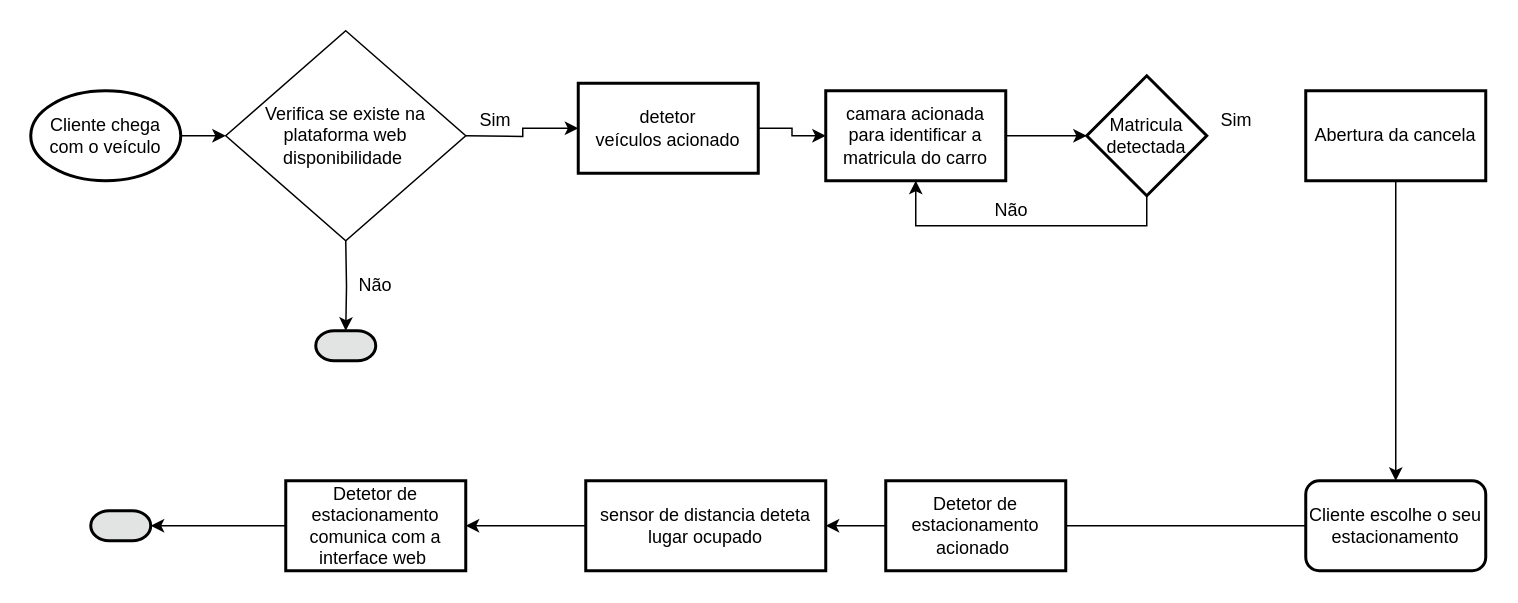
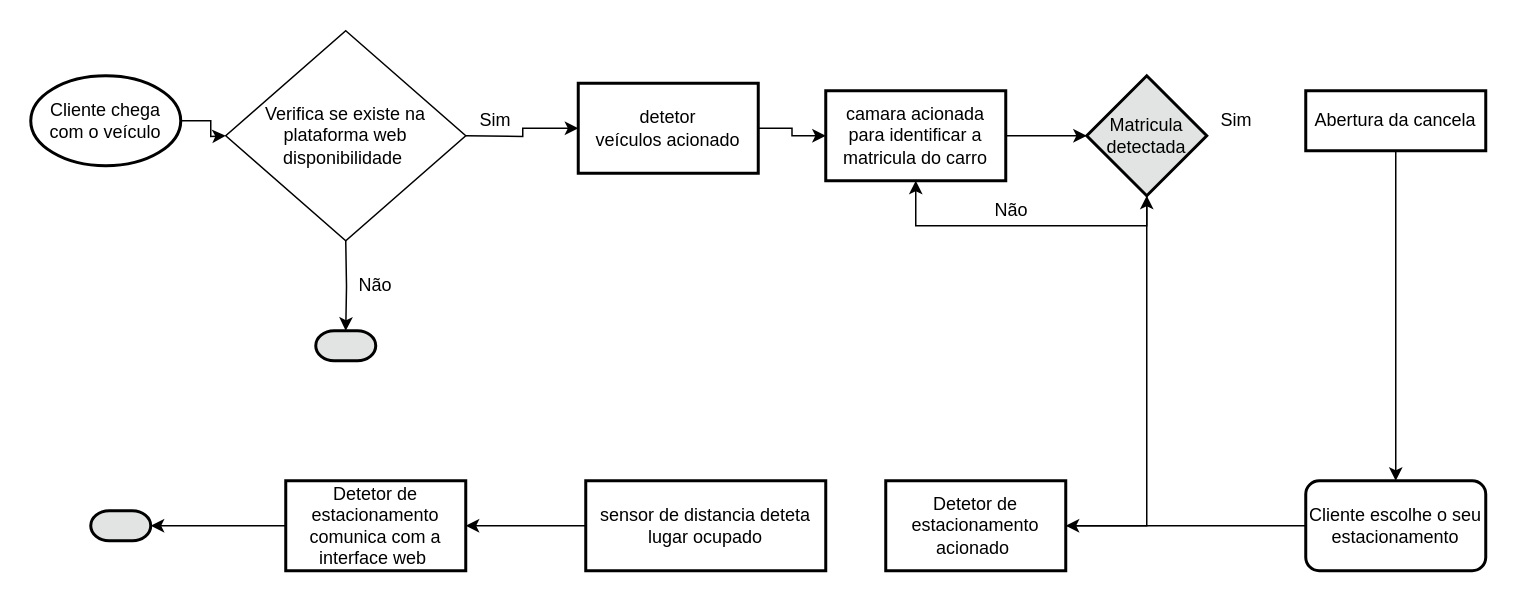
  <mxCell id="0" />
  <mxCell id="1" parent="0" />
  <mxCell id="2" value="" style="edgeStyle=orthogonalEdgeStyle;rounded=0;orthogonalLoop=1;jettySize=auto;html=1;" edge="1" parent="1" source="3"><mxGeometry relative="1" as="geometry"><mxPoint x="150" y="90" as="targetPoint" /></mxGeometry></mxCell>
- <mxCell id="3" value="Cliente chega com o veículo" style="strokeWidth=2;html=1;shape=mxgraph.flowchart.start_1;whiteSpace=wrap;" vertex="1" parent="1"><mxGeometry x="20" y="60" width="100" height="60" as="geometry" /></mxCell>
+ <mxCell id="3" value="Cliente chega com o veículo" style="strokeWidth=2;html=1;shape=mxgraph.flowchart.start_1;whiteSpace=wrap;" vertex="1" parent="1"><mxGeometry x="20" y="50" width="100" height="60" as="geometry" /></mxCell>
  <mxCell id="4" value="" style="edgeStyle=orthogonalEdgeStyle;rounded=0;orthogonalLoop=1;jettySize=auto;html=1;exitX=1;exitY=0.5;exitDx=0;exitDy=0;" edge="1" parent="1" source="7" target="6"><mxGeometry relative="1" as="geometry"><mxPoint x="470" y="90" as="sourcePoint" /></mxGeometry></mxCell>
  <mxCell id="5" value="" style="edgeStyle=orthogonalEdgeStyle;rounded=0;orthogonalLoop=1;jettySize=auto;html=1;" edge="1" parent="1" source="6" target="9"><mxGeometry relative="1" as="geometry" /></mxCell>
  <mxCell id="6" value="camara acionada para identificar a matricula do carro" style="whiteSpace=wrap;html=1;strokeWidth=2;" vertex="1" parent="1"><mxGeometry x="550" y="60" width="120" height="60" as="geometry" /></mxCell>
  <mxCell id="7" value="&lt;span&gt;detetor veículos&amp;nbsp;acionado&lt;/span&gt;" style="whiteSpace=wrap;html=1;strokeWidth=2;" vertex="1" parent="1"><mxGeometry x="385" y="55" width="120" height="60" as="geometry" /></mxCell>
  <mxCell id="8" style="edgeStyle=orthogonalEdgeStyle;rounded=0;orthogonalLoop=1;jettySize=auto;html=1;exitX=0.5;exitY=1;exitDx=0;exitDy=0;entryX=0.5;entryY=1;entryDx=0;entryDy=0;" edge="1" parent="1" source="9" target="6"><mxGeometry relative="1" as="geometry" /></mxCell>
- <mxCell id="9" value="Matricula detectada" style="rhombus;whiteSpace=wrap;html=1;strokeWidth=2;" vertex="1" parent="1"><mxGeometry x="724" y="50" width="80" height="80" as="geometry" /></mxCell>
+ <mxCell id="9" value="Matricula detectada" style="rhombus;whiteSpace=wrap;html=1;strokeWidth=2;fillColor=#e2e3e3;" vertex="1" parent="1"><mxGeometry x="724" y="50" width="80" height="80" as="geometry" /></mxCell>
  <mxCell id="10" value="Não" style="text;html=1;strokeColor=none;fillColor=none;align=center;verticalAlign=middle;whiteSpace=wrap;rounded=0;" vertex="1" parent="1"><mxGeometry x="654" y="130" width="40" height="20" as="geometry" /></mxCell>
  <mxCell id="11" value="" style="edgeStyle=orthogonalEdgeStyle;rounded=0;orthogonalLoop=1;jettySize=auto;html=1;" edge="1" parent="1" source="12" target="15"><mxGeometry relative="1" as="geometry" /></mxCell>
- <mxCell id="12" value="Abertura da cancela" style="whiteSpace=wrap;html=1;strokeWidth=2;" vertex="1" parent="1"><mxGeometry x="870" y="60" width="120" height="60" as="geometry" /></mxCell>
+ <mxCell id="12" value="Abertura da cancela" style="whiteSpace=wrap;html=1;strokeWidth=2;" vertex="1" parent="1"><mxGeometry x="870" y="60" width="120" height="40" as="geometry" /></mxCell>
  <mxCell id="13" value="Sim" style="text;html=1;strokeColor=none;fillColor=none;align=center;verticalAlign=middle;whiteSpace=wrap;rounded=0;" vertex="1" parent="1"><mxGeometry x="804" y="70" width="40" height="20" as="geometry" /></mxCell>
- <mxCell id="14" value="" style="edgeStyle=orthogonalEdgeStyle;rounded=0;orthogonalLoop=1;jettySize=auto;html=1;endArrow=none;" edge="1" parent="1" source="15" target="17"><mxGeometry relative="1" as="geometry" /></mxCell>
+ <mxCell id="14" value="" style="edgeStyle=orthogonalEdgeStyle;rounded=0;orthogonalLoop=1;jettySize=auto;html=1;" edge="1" parent="1" source="15" target="17"><mxGeometry relative="1" as="geometry" /></mxCell>
  <mxCell id="15" value="Cliente escolhe o seu estacionamento" style="whiteSpace=wrap;html=1;strokeWidth=2;rounded=1;" vertex="1" parent="1"><mxGeometry x="870" y="320" width="120" height="60" as="geometry" /></mxCell>
- <mxCell id="16" value="" style="edgeStyle=orthogonalEdgeStyle;rounded=0;orthogonalLoop=1;jettySize=auto;html=1;" edge="1" parent="1" source="17" target="19"><mxGeometry relative="1" as="geometry" /></mxCell>
+ <mxCell id="16" value="" style="edgeStyle=orthogonalEdgeStyle;rounded=0;orthogonalLoop=1;jettySize=auto;html=1;" edge="1" parent="1" source="17" target="9"><mxGeometry relative="1" as="geometry" /></mxCell>
  <mxCell id="17" value="Detetor de estacionamento acionado&amp;nbsp;" style="whiteSpace=wrap;html=1;strokeWidth=2;" vertex="1" parent="1"><mxGeometry x="590" y="320" width="120" height="60" as="geometry" /></mxCell>
  <mxCell id="18" value="" style="edgeStyle=orthogonalEdgeStyle;rounded=0;orthogonalLoop=1;jettySize=auto;html=1;" edge="1" parent="1" source="19" target="21"><mxGeometry relative="1" as="geometry" /></mxCell>
  <mxCell id="19" value="sensor de distancia deteta lugar ocupado" style="whiteSpace=wrap;html=1;strokeWidth=2;" vertex="1" parent="1"><mxGeometry x="390" y="320" width="160" height="60" as="geometry" /></mxCell>
  <mxCell id="20" value="" style="edgeStyle=orthogonalEdgeStyle;rounded=0;orthogonalLoop=1;jettySize=auto;html=1;" edge="1" parent="1" source="21" target="28"><mxGeometry relative="1" as="geometry" /></mxCell>
  <mxCell id="21" value="Detetor de estacionamento comunica com a interface web&amp;nbsp;" style="whiteSpace=wrap;html=1;strokeWidth=2;" vertex="1" parent="1"><mxGeometry x="190" y="320" width="120" height="60" as="geometry" /></mxCell>
  <mxCell id="22" value="" style="edgeStyle=orthogonalEdgeStyle;rounded=0;orthogonalLoop=1;jettySize=auto;html=1;" edge="1" parent="1" target="7"><mxGeometry relative="1" as="geometry"><mxPoint x="310" y="90" as="sourcePoint" /></mxGeometry></mxCell>
  <mxCell id="23" value="" style="edgeStyle=orthogonalEdgeStyle;rounded=0;orthogonalLoop=1;jettySize=auto;html=1;entryX=0.5;entryY=0;entryDx=0;entryDy=0;entryPerimeter=0;" edge="1" parent="1" target="27"><mxGeometry relative="1" as="geometry"><mxPoint x="230" y="160" as="sourcePoint" /><mxPoint x="230" y="220" as="targetPoint" /></mxGeometry></mxCell>
  <mxCell id="24" value="Verifica se existe na plataforma web disponibilidade&amp;nbsp;" style="rhombus;whiteSpace=wrap;html=1;" vertex="1" parent="1"><mxGeometry x="150" y="20" width="160" height="140" as="geometry" /></mxCell>
  <mxCell id="25" value="Sim" style="text;html=1;strokeColor=none;fillColor=none;align=center;verticalAlign=middle;whiteSpace=wrap;rounded=0;" vertex="1" parent="1"><mxGeometry x="310" y="70" width="40" height="20" as="geometry" /></mxCell>
  <mxCell id="26" value="Não" style="text;html=1;strokeColor=none;fillColor=none;align=center;verticalAlign=middle;whiteSpace=wrap;rounded=0;" vertex="1" parent="1"><mxGeometry x="230" y="180" width="40" height="20" as="geometry" /></mxCell>
  <mxCell id="27" value="" style="strokeWidth=2;html=1;shape=mxgraph.flowchart.terminator;whiteSpace=wrap;fillColor=#E2E3E3;" vertex="1" parent="1"><mxGeometry x="210" y="220" width="40" height="20" as="geometry" /></mxCell>
  <mxCell id="28" value="" style="strokeWidth=2;html=1;shape=mxgraph.flowchart.terminator;whiteSpace=wrap;fillColor=#E2E3E3;" vertex="1" parent="1"><mxGeometry x="60" y="340" width="40" height="20" as="geometry" /></mxCell>
